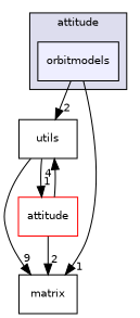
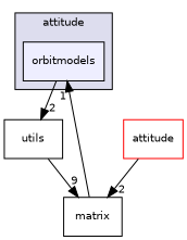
  digraph {
    compound=true
    node [fontname=Helvetica fontsize=10 shape=box]
    edge [headlabel=2 labeldistance=1.5 labelfontname=Helvetica labelfontsize=10]
    n1 [fillcolor="#eeeeff" label=orbitmodels pencolor=black style=filled]
    n2 [label=utils]
    n3 [label=matrix]
    n4 [color=red fillcolor=white label=attitude style=filled]
    subgraph cluster_1 {
      bgcolor="#ddddee"
      fontname=Helvetica
      fontsize=10
      label=attitude
      pencolor=black
      n1
    }
    n1 -> n2
-   n1 -> n3 [headlabel=1]
+   n3 -> n1 [headlabel=1]
    n2 -> n3 [headlabel=9]
-   n2 -> n4 [headlabel=1]
-   n4 -> n2 [headlabel=4]
    n4 -> n3
  }
